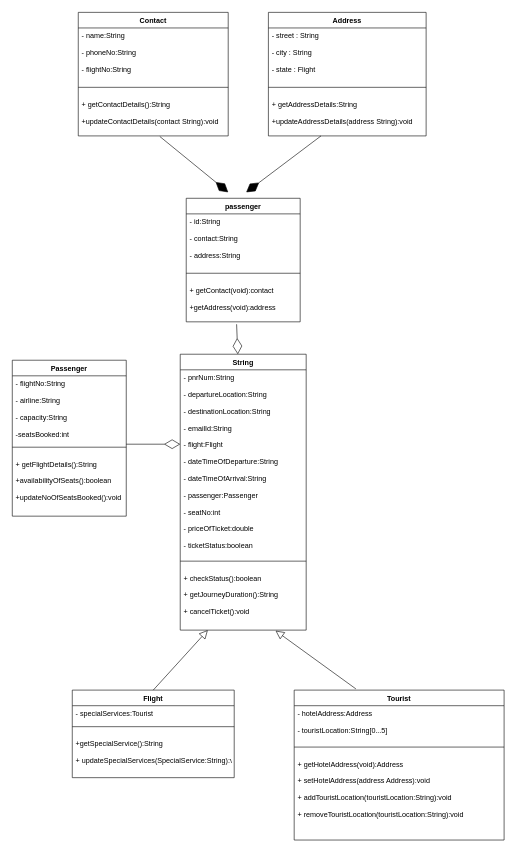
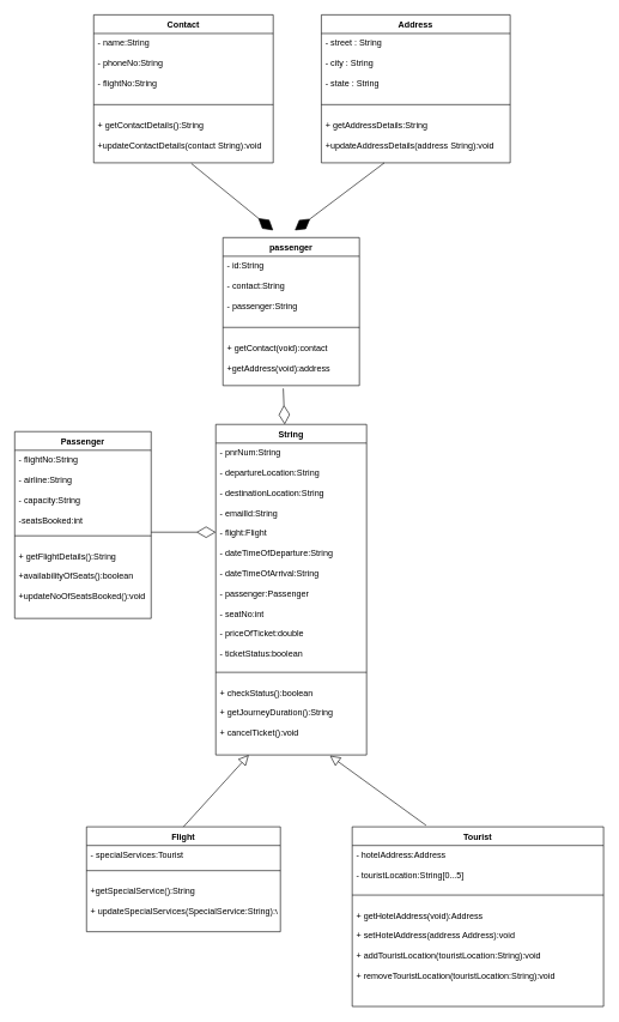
  <mxCell id="0" />
  <mxCell id="1" parent="0" />
  <mxCell id="2" value="Contact" style="swimlane;fontStyle=1;align=center;verticalAlign=top;childLayout=stackLayout;horizontal=1;startSize=26;horizontalStack=0;resizeParent=1;resizeParentMax=0;resizeLast=0;collapsible=1;marginBottom=0;" parent="1" vertex="1"><mxGeometry x="130" y="20" width="250" height="206" as="geometry" /></mxCell>
  <mxCell id="3" value="- name:String&#10;&#10;- phoneNo:String&#10;&#10;- flightNo:String&#10;" style="text;strokeColor=none;fillColor=none;align=left;verticalAlign=top;spacingLeft=4;spacingRight=4;overflow=hidden;rotatable=0;points=[[0,0.5],[1,0.5]];portConstraint=eastwest;" parent="2" vertex="1"><mxGeometry y="26" width="250" height="84" as="geometry" /></mxCell>
  <mxCell id="4" value="" style="line;strokeWidth=1;fillColor=none;align=left;verticalAlign=middle;spacingTop=-1;spacingLeft=3;spacingRight=3;rotatable=0;labelPosition=right;points=[];portConstraint=eastwest;" parent="2" vertex="1"><mxGeometry y="110" width="250" height="30" as="geometry" /></mxCell>
  <mxCell id="5" value="+ getContactDetails():String&#10;&#10;+updateContactDetails(contact String):void" style="text;strokeColor=none;fillColor=none;align=left;verticalAlign=top;spacingLeft=4;spacingRight=4;overflow=hidden;rotatable=0;points=[[0,0.5],[1,0.5]];portConstraint=eastwest;" parent="2" vertex="1"><mxGeometry y="140" width="250" height="66" as="geometry" /></mxCell>
  <mxCell id="6" style="edgeStyle=orthogonalEdgeStyle;rounded=0;orthogonalLoop=1;jettySize=auto;html=1;exitX=1;exitY=0;exitDx=0;exitDy=0;entryX=1;entryY=0;entryDx=0;entryDy=0;" parent="1" source="7" target="7" edge="1"><mxGeometry relative="1" as="geometry"><mxPoint x="670" y="10" as="targetPoint" /></mxGeometry></mxCell>
  <mxCell id="7" value="Address" style="swimlane;fontStyle=1;align=center;verticalAlign=top;childLayout=stackLayout;horizontal=1;startSize=26;horizontalStack=0;resizeParent=1;resizeParentMax=0;resizeLast=0;collapsible=1;marginBottom=0;" parent="1" vertex="1"><mxGeometry x="447" y="20" width="263" height="206" as="geometry" /></mxCell>
- <mxCell id="8" value="- street : String&#10;&#10;- city : String&#10;&#10;- state : Flight&#10;" style="text;strokeColor=none;fillColor=none;align=left;verticalAlign=top;spacingLeft=4;spacingRight=4;overflow=hidden;rotatable=0;points=[[0,0.5],[1,0.5]];portConstraint=eastwest;" parent="7" vertex="1"><mxGeometry y="26" width="263" height="84" as="geometry" /></mxCell>
+ <mxCell id="8" value="- street : String&#10;&#10;- city : String&#10;&#10;- state : String&#10;" style="text;strokeColor=none;fillColor=none;align=left;verticalAlign=top;spacingLeft=4;spacingRight=4;overflow=hidden;rotatable=0;points=[[0,0.5],[1,0.5]];portConstraint=eastwest;" parent="7" vertex="1"><mxGeometry y="26" width="263" height="84" as="geometry" /></mxCell>
  <mxCell id="9" value="" style="line;strokeWidth=1;fillColor=none;align=left;verticalAlign=middle;spacingTop=-1;spacingLeft=3;spacingRight=3;rotatable=0;labelPosition=right;points=[];portConstraint=eastwest;" parent="7" vertex="1"><mxGeometry y="110" width="263" height="30" as="geometry" /></mxCell>
  <mxCell id="10" value="+ getAddressDetails:String&#10;&#10;+updateAddressDetails(address String):void" style="text;strokeColor=none;fillColor=none;align=left;verticalAlign=top;spacingLeft=4;spacingRight=4;overflow=hidden;rotatable=0;points=[[0,0.5],[1,0.5]];portConstraint=eastwest;" parent="7" vertex="1"><mxGeometry y="140" width="263" height="66" as="geometry" /></mxCell>
  <mxCell id="11" style="edgeStyle=orthogonalEdgeStyle;rounded=0;orthogonalLoop=1;jettySize=auto;html=1;exitX=1;exitY=0.5;exitDx=0;exitDy=0;" parent="7" source="10" target="10" edge="1"><mxGeometry relative="1" as="geometry" /></mxCell>
  <mxCell id="12" value="passenger" style="swimlane;fontStyle=1;align=center;verticalAlign=top;childLayout=stackLayout;horizontal=1;startSize=26;horizontalStack=0;resizeParent=1;resizeParentMax=0;resizeLast=0;collapsible=1;marginBottom=0;" parent="1" vertex="1"><mxGeometry x="310" y="330" width="190" height="206" as="geometry" /></mxCell>
- <mxCell id="13" value="- id:String&#10;&#10;- contact:String&#10;&#10;- address:String&#10;" style="text;strokeColor=none;fillColor=none;align=left;verticalAlign=top;spacingLeft=4;spacingRight=4;overflow=hidden;rotatable=0;points=[[0,0.5],[1,0.5]];portConstraint=eastwest;" parent="12" vertex="1"><mxGeometry y="26" width="190" height="84" as="geometry" /></mxCell>
+ <mxCell id="13" value="- id:String&#10;&#10;- contact:String&#10;&#10;- passenger:String&#10;" style="text;strokeColor=none;fillColor=none;align=left;verticalAlign=top;spacingLeft=4;spacingRight=4;overflow=hidden;rotatable=0;points=[[0,0.5],[1,0.5]];portConstraint=eastwest;" parent="12" vertex="1"><mxGeometry y="26" width="190" height="84" as="geometry" /></mxCell>
  <mxCell id="14" value="" style="line;strokeWidth=1;fillColor=none;align=left;verticalAlign=middle;spacingTop=-1;spacingLeft=3;spacingRight=3;rotatable=0;labelPosition=right;points=[];portConstraint=eastwest;" parent="12" vertex="1"><mxGeometry y="110" width="190" height="30" as="geometry" /></mxCell>
  <mxCell id="15" value="+ getContact(void):contact&#10;&#10;+getAddress(void):address" style="text;strokeColor=none;fillColor=none;align=left;verticalAlign=top;spacingLeft=4;spacingRight=4;overflow=hidden;rotatable=0;points=[[0,0.5],[1,0.5]];portConstraint=eastwest;" parent="12" vertex="1"><mxGeometry y="140" width="190" height="66" as="geometry" /></mxCell>
  <mxCell id="16" value="" style="endArrow=diamondThin;endFill=1;endSize=24;html=1;exitX=0.544;exitY=1.015;exitDx=0;exitDy=0;exitPerimeter=0;" parent="1" source="5" edge="1"><mxGeometry width="160" relative="1" as="geometry"><mxPoint x="190" y="450" as="sourcePoint" /><mxPoint x="380" y="320" as="targetPoint" /></mxGeometry></mxCell>
  <mxCell id="17" value="" style="endArrow=diamondThin;endFill=1;endSize=24;html=1;" parent="1" source="10" edge="1"><mxGeometry width="160" relative="1" as="geometry"><mxPoint x="520" y="238.97" as="sourcePoint" /><mxPoint x="410" y="320" as="targetPoint" /><Array as="points" /></mxGeometry></mxCell>
  <mxCell id="18" value="String" style="swimlane;fontStyle=1;align=center;verticalAlign=top;childLayout=stackLayout;horizontal=1;startSize=26;horizontalStack=0;resizeParent=1;resizeParentMax=0;resizeLast=0;collapsible=1;marginBottom=0;" parent="1" vertex="1"><mxGeometry x="300" y="590" width="210" height="460" as="geometry" /></mxCell>
  <mxCell id="19" value="- pnrNum:String&#10;&#10;- departureLocation:String&#10;&#10;- destinationLocation:String&#10;&#10;- emailId:String&#10;&#10;- flight:Flight&#10;&#10;- dateTimeOfDeparture:String&#10;&#10;- dateTimeOfArrival:String&#10;&#10;- passenger:Passenger&#10;&#10;- seatNo:int&#10;&#10;- priceOfTicket:double&#10;&#10;- ticketStatus:boolean&#10;&#10;&#10;&#10;&#10;&#10;&#10;&#10;&#10;&#10;" style="text;strokeColor=none;fillColor=none;align=left;verticalAlign=top;spacingLeft=4;spacingRight=4;overflow=hidden;rotatable=0;points=[[0,0.5],[1,0.5]];portConstraint=eastwest;" parent="18" vertex="1"><mxGeometry y="26" width="210" height="304" as="geometry" /></mxCell>
  <mxCell id="20" value="" style="line;strokeWidth=1;fillColor=none;align=left;verticalAlign=middle;spacingTop=-1;spacingLeft=3;spacingRight=3;rotatable=0;labelPosition=right;points=[];portConstraint=eastwest;" parent="18" vertex="1"><mxGeometry y="330" width="210" height="30" as="geometry" /></mxCell>
  <mxCell id="21" value="+ checkStatus():boolean&#10;&#10;+ getJourneyDuration():String&#10;&#10;+ cancelTicket():void" style="text;strokeColor=none;fillColor=none;align=left;verticalAlign=top;spacingLeft=4;spacingRight=4;overflow=hidden;rotatable=0;points=[[0,0.5],[1,0.5]];portConstraint=eastwest;" parent="18" vertex="1"><mxGeometry y="360" width="210" height="100" as="geometry" /></mxCell>
  <mxCell id="22" value="Flight" style="swimlane;fontStyle=1;align=center;verticalAlign=top;childLayout=stackLayout;horizontal=1;startSize=26;horizontalStack=0;resizeParent=1;resizeParentMax=0;resizeLast=0;collapsible=1;marginBottom=0;" parent="1" vertex="1"><mxGeometry x="120" y="1150" width="270" height="146" as="geometry" /></mxCell>
  <mxCell id="23" value="- specialServices:Tourist&#10;" style="text;strokeColor=none;fillColor=none;align=left;verticalAlign=top;spacingLeft=4;spacingRight=4;overflow=hidden;rotatable=0;points=[[0,0.5],[1,0.5]];portConstraint=eastwest;" parent="22" vertex="1"><mxGeometry y="26" width="270" height="20" as="geometry" /></mxCell>
  <mxCell id="24" value="" style="line;strokeWidth=1;fillColor=none;align=left;verticalAlign=middle;spacingTop=-1;spacingLeft=3;spacingRight=3;rotatable=0;labelPosition=right;points=[];portConstraint=eastwest;" parent="22" vertex="1"><mxGeometry y="46" width="270" height="30" as="geometry" /></mxCell>
  <mxCell id="25" value="+getSpecialService():String&#10;&#10;+ updateSpecialServices(SpecialService:String):void&#10;" style="text;strokeColor=none;fillColor=none;align=left;verticalAlign=top;spacingLeft=4;spacingRight=4;overflow=hidden;rotatable=0;points=[[0,0.5],[1,0.5]];portConstraint=eastwest;" parent="22" vertex="1"><mxGeometry y="76" width="270" height="70" as="geometry" /></mxCell>
  <mxCell id="26" value="Tourist" style="swimlane;fontStyle=1;align=center;verticalAlign=top;childLayout=stackLayout;horizontal=1;startSize=26;horizontalStack=0;resizeParent=1;resizeParentMax=0;resizeLast=0;collapsible=1;marginBottom=0;" parent="1" vertex="1"><mxGeometry x="490" y="1150" width="350" height="250" as="geometry" /></mxCell>
  <mxCell id="27" value="- hotelAddress:Address&#10;&#10;- touristLocation:String[0...5]&#10;&#10;&#10;" style="text;strokeColor=none;fillColor=none;align=left;verticalAlign=top;spacingLeft=4;spacingRight=4;overflow=hidden;rotatable=0;points=[[0,0.5],[1,0.5]];portConstraint=eastwest;" parent="26" vertex="1"><mxGeometry y="26" width="350" height="54" as="geometry" /></mxCell>
  <mxCell id="28" value="" style="line;strokeWidth=1;fillColor=none;align=left;verticalAlign=middle;spacingTop=-1;spacingLeft=3;spacingRight=3;rotatable=0;labelPosition=right;points=[];portConstraint=eastwest;" parent="26" vertex="1"><mxGeometry y="80" width="350" height="30" as="geometry" /></mxCell>
  <mxCell id="29" value="+ getHotelAddress(void):Address&#10;&#10;+ setHotelAddress(address Address):void&#10;&#10;+ addTouristLocation(touristLocation:String):void&#10;&#10;+ removeTouristLocation(touristLocation:String):void&#10;&#10;" style="text;strokeColor=none;fillColor=none;align=left;verticalAlign=top;spacingLeft=4;spacingRight=4;overflow=hidden;rotatable=0;points=[[0,0.5],[1,0.5]];portConstraint=eastwest;" parent="26" vertex="1"><mxGeometry y="110" width="350" height="140" as="geometry" /></mxCell>
  <mxCell id="30" value="" style="edgeStyle=none;html=1;endSize=12;endArrow=block;endFill=0;exitX=0.5;exitY=0;exitDx=0;exitDy=0;" parent="1" source="22" edge="1"><mxGeometry width="160" relative="1" as="geometry"><mxPoint x="260" y="1140" as="sourcePoint" /><mxPoint x="346" y="1050" as="targetPoint" /><Array as="points" /></mxGeometry></mxCell>
  <mxCell id="31" value="" style="edgeStyle=none;html=1;endSize=12;endArrow=block;endFill=0;entryX=0.757;entryY=1.01;entryDx=0;entryDy=0;entryPerimeter=0;exitX=0.294;exitY=-0.008;exitDx=0;exitDy=0;exitPerimeter=0;" parent="1" source="26" target="21" edge="1"><mxGeometry width="160" relative="1" as="geometry"><mxPoint x="590" y="1140" as="sourcePoint" /><mxPoint x="460" y="1059" as="targetPoint" /><Array as="points" /></mxGeometry></mxCell>
  <mxCell id="32" value="" style="endArrow=diamondThin;endFill=0;endSize=24;html=1;" parent="1" target="18" edge="1"><mxGeometry width="160" relative="1" as="geometry"><mxPoint x="394" y="540" as="sourcePoint" /><mxPoint x="510" y="630" as="targetPoint" /></mxGeometry></mxCell>
  <mxCell id="33" value="Passenger" style="swimlane;fontStyle=1;align=center;verticalAlign=top;childLayout=stackLayout;horizontal=1;startSize=26;horizontalStack=0;resizeParent=1;resizeParentMax=0;resizeLast=0;collapsible=1;marginBottom=0;" parent="1" vertex="1"><mxGeometry x="20" y="600" width="190" height="260" as="geometry" /></mxCell>
  <mxCell id="34" value="- flightNo:String&#10;&#10;- airline:String&#10;&#10;- capacity:String&#10;&#10;-seatsBooked:int&#10;" style="text;strokeColor=none;fillColor=none;align=left;verticalAlign=top;spacingLeft=4;spacingRight=4;overflow=hidden;rotatable=0;points=[[0,0.5],[1,0.5]];portConstraint=eastwest;" parent="33" vertex="1"><mxGeometry y="26" width="190" height="104" as="geometry" /></mxCell>
  <mxCell id="35" value="" style="line;strokeWidth=1;fillColor=none;align=left;verticalAlign=middle;spacingTop=-1;spacingLeft=3;spacingRight=3;rotatable=0;labelPosition=right;points=[];portConstraint=eastwest;" parent="33" vertex="1"><mxGeometry y="130" width="190" height="30" as="geometry" /></mxCell>
  <mxCell id="36" value="+ getFlightDetails():String&#10;&#10;+availabilityOfSeats():boolean&#10;&#10;+updateNoOfSeatsBooked():void" style="text;strokeColor=none;fillColor=none;align=left;verticalAlign=top;spacingLeft=4;spacingRight=4;overflow=hidden;rotatable=0;points=[[0,0.5],[1,0.5]];portConstraint=eastwest;" parent="33" vertex="1"><mxGeometry y="160" width="190" height="100" as="geometry" /></mxCell>
  <mxCell id="37" value="" style="endArrow=diamondThin;endFill=0;endSize=24;html=1;" parent="1" edge="1"><mxGeometry width="160" relative="1" as="geometry"><mxPoint x="210" y="740" as="sourcePoint" /><mxPoint x="300" y="740" as="targetPoint" /></mxGeometry></mxCell>
